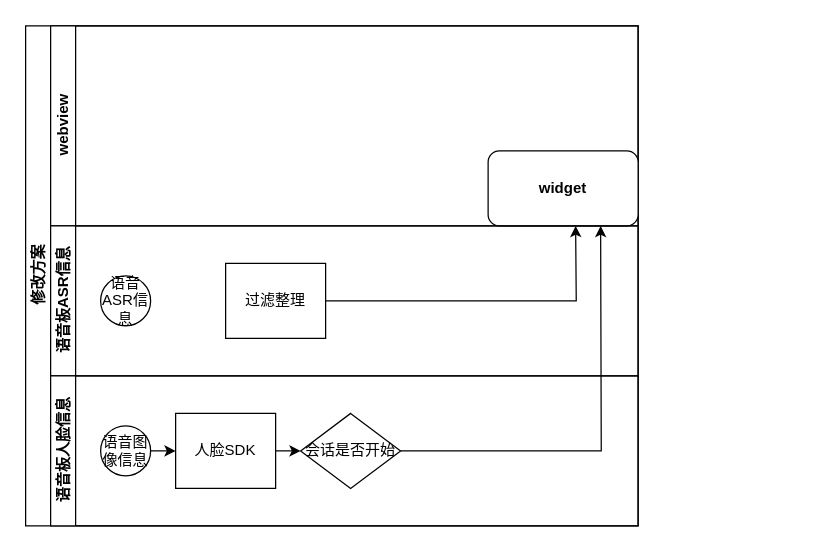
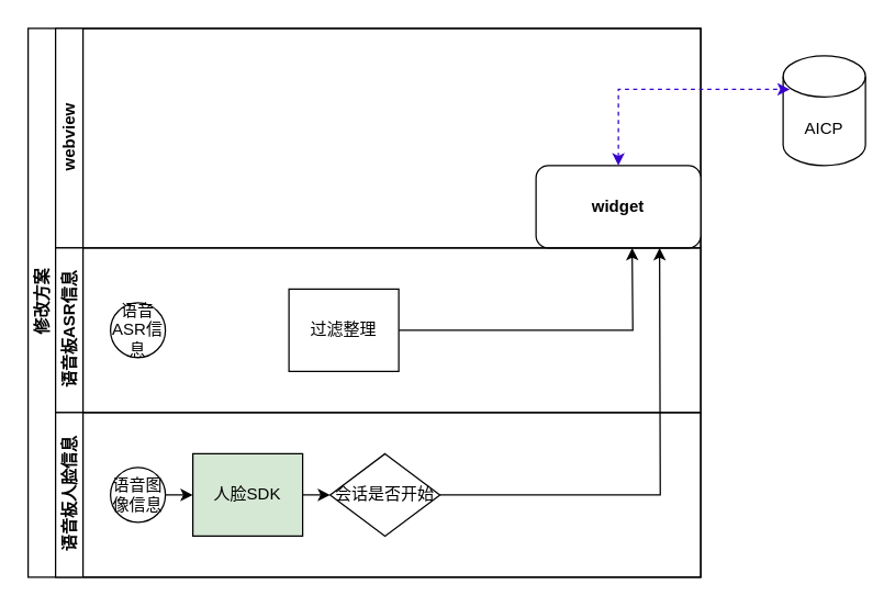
  <mxCell id="0" />
  <mxCell id="1" parent="0" />
  <mxCell id="2" value="修改方案&lt;br&gt;" style="swimlane;html=1;childLayout=stackLayout;resizeParent=1;resizeParentMax=0;horizontal=0;startSize=20;horizontalStack=0;" parent="1" vertex="1"><mxGeometry x="20" y="20" width="490" height="400" as="geometry" /></mxCell>
  <mxCell id="3" value="webview" style="swimlane;html=1;startSize=20;horizontal=0;" parent="2" vertex="1"><mxGeometry x="20" width="470" height="160" as="geometry" /></mxCell>
  <mxCell id="4" value="&lt;b&gt;widget&lt;/b&gt;" style="rounded=1;whiteSpace=wrap;html=1;" vertex="1" parent="3"><mxGeometry x="350" y="100" width="120" height="60" as="geometry" /></mxCell>
  <mxCell id="5" value="语音板ASR信息" style="swimlane;html=1;startSize=20;horizontal=0;" parent="2" vertex="1"><mxGeometry x="20" y="160" width="470" height="120" as="geometry" /></mxCell>
  <mxCell id="6" style="edgeStyle=orthogonalEdgeStyle;rounded=0;orthogonalLoop=1;jettySize=auto;html=1;exitX=1;exitY=0.5;exitDx=0;exitDy=0;" edge="1" parent="5" source="7"><mxGeometry relative="1" as="geometry"><mxPoint x="420" as="targetPoint" /></mxGeometry></mxCell>
- <mxCell id="7" value="过滤整理" style="rounded=0;whiteSpace=wrap;html=1;fontFamily=Helvetica;fontSize=12;fontColor=#000000;align=center;" parent="5" vertex="1"><mxGeometry x="140" y="30" width="80" height="60" as="geometry" /></mxCell>
+ <mxCell id="7" value="过滤整理" style="rounded=0;whiteSpace=wrap;html=1;fontFamily=Helvetica;fontSize=12;fontColor=#000000;align=center;" parent="5" vertex="1"><mxGeometry x="170" y="30" width="80" height="60" as="geometry" /></mxCell>
  <mxCell id="8" value="语音ASR信息" style="ellipse;whiteSpace=wrap;html=1;" vertex="1" parent="5"><mxGeometry x="40" y="40" width="40" height="40" as="geometry" /></mxCell>
  <mxCell id="9" value="语音板人脸信息&lt;br&gt;" style="swimlane;html=1;startSize=20;horizontal=0;" parent="2" vertex="1"><mxGeometry x="20" y="280" width="470" height="120" as="geometry" /></mxCell>
  <mxCell id="10" style="edgeStyle=orthogonalEdgeStyle;rounded=0;orthogonalLoop=1;jettySize=auto;html=1;exitX=1;exitY=0.5;exitDx=0;exitDy=0;entryX=0;entryY=0.5;entryDx=0;entryDy=0;" edge="1" parent="9" source="11" target="15"><mxGeometry relative="1" as="geometry" /></mxCell>
- <mxCell id="11" value="人脸SDK" style="rounded=0;whiteSpace=wrap;html=1;fontFamily=Helvetica;fontSize=12;fontColor=#000000;align=center;" parent="9" vertex="1"><mxGeometry x="100" y="30" width="80" height="60" as="geometry" /></mxCell>
+ <mxCell id="11" value="人脸SDK" style="rounded=0;whiteSpace=wrap;html=1;fontFamily=Helvetica;fontSize=12;fontColor=#000000;align=center;fillColor=#d5e8d4;" parent="9" vertex="1"><mxGeometry x="100" y="30" width="80" height="60" as="geometry" /></mxCell>
  <mxCell id="12" style="edgeStyle=orthogonalEdgeStyle;rounded=0;orthogonalLoop=1;jettySize=auto;html=1;exitX=1;exitY=0.5;exitDx=0;exitDy=0;entryX=0;entryY=0.5;entryDx=0;entryDy=0;" edge="1" parent="9" source="13" target="11"><mxGeometry relative="1" as="geometry" /></mxCell>
  <mxCell id="13" value="语音图像信息" style="ellipse;whiteSpace=wrap;html=1;" vertex="1" parent="9"><mxGeometry x="40" y="40" width="40" height="40" as="geometry" /></mxCell>
  <mxCell id="14" style="edgeStyle=orthogonalEdgeStyle;rounded=0;orthogonalLoop=1;jettySize=auto;html=1;exitX=1;exitY=0.5;exitDx=0;exitDy=0;" edge="1" parent="9" source="15"><mxGeometry relative="1" as="geometry"><mxPoint x="440" y="-120" as="targetPoint" /></mxGeometry></mxCell>
  <mxCell id="15" value="会话是否开始" style="rhombus;whiteSpace=wrap;html=1;fontFamily=Helvetica;fontSize=12;fontColor=#000000;align=center;" vertex="1" parent="9"><mxGeometry x="200" y="30" width="80" height="60" as="geometry" /></mxCell>
+ <mxCell id="16" value="AICP" style="shape=cylinder3;whiteSpace=wrap;html=1;boundedLbl=1;backgroundOutline=1;size=15;" vertex="1" parent="1"><mxGeometry x="570" y="40" width="60" height="80" as="geometry" /></mxCell>
+ <mxCell id="17" style="edgeStyle=orthogonalEdgeStyle;rounded=0;orthogonalLoop=1;jettySize=auto;html=1;exitX=0.5;exitY=0;exitDx=0;exitDy=0;entryX=0.081;entryY=0.305;entryDx=0;entryDy=0;entryPerimeter=0;fillColor=#6a00ff;strokeColor=#3700CC;dashed=1;startArrow=classic;startFill=1;" edge="1" parent="1" source="4" target="16"><mxGeometry relative="1" as="geometry"><mxPoint x="410" y="65" as="sourcePoint" /></mxGeometry></mxCell>
